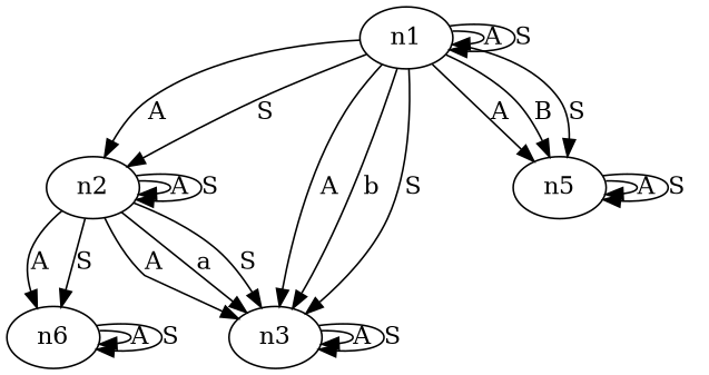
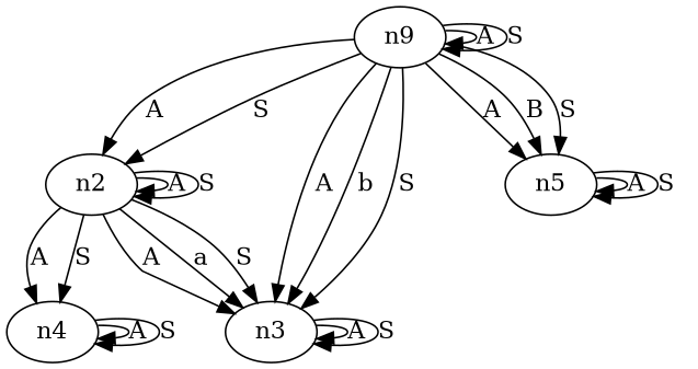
  digraph {
-   n1
+   n1 [label=n9]
    n2
    n3
    n5
-   n4 [label=n6]
+   n4
    n1 -> n1 [label=A]
    n1 -> n1 [label=S]
    n1 -> n2 [label=A]
    n1 -> n2 [label=S]
    n1 -> n3 [label=A]
    n1 -> n3 [label=b]
    n1 -> n3 [label=S]
    n1 -> n5 [label=A]
    n1 -> n5 [label=B]
    n1 -> n5 [label=S]
    n2 -> n2 [label=A]
    n2 -> n2 [label=S]
    n2 -> n3 [label=A]
    n2 -> n3 [label=a]
    n2 -> n3 [label=S]
    n2 -> n4 [label=A]
    n2 -> n4 [label=S]
    n3 -> n3 [label=A]
    n3 -> n3 [label=S]
    n5 -> n5 [label=A]
    n5 -> n5 [label=S]
    n4 -> n4 [label=A]
    n4 -> n4 [label=S]
  }
